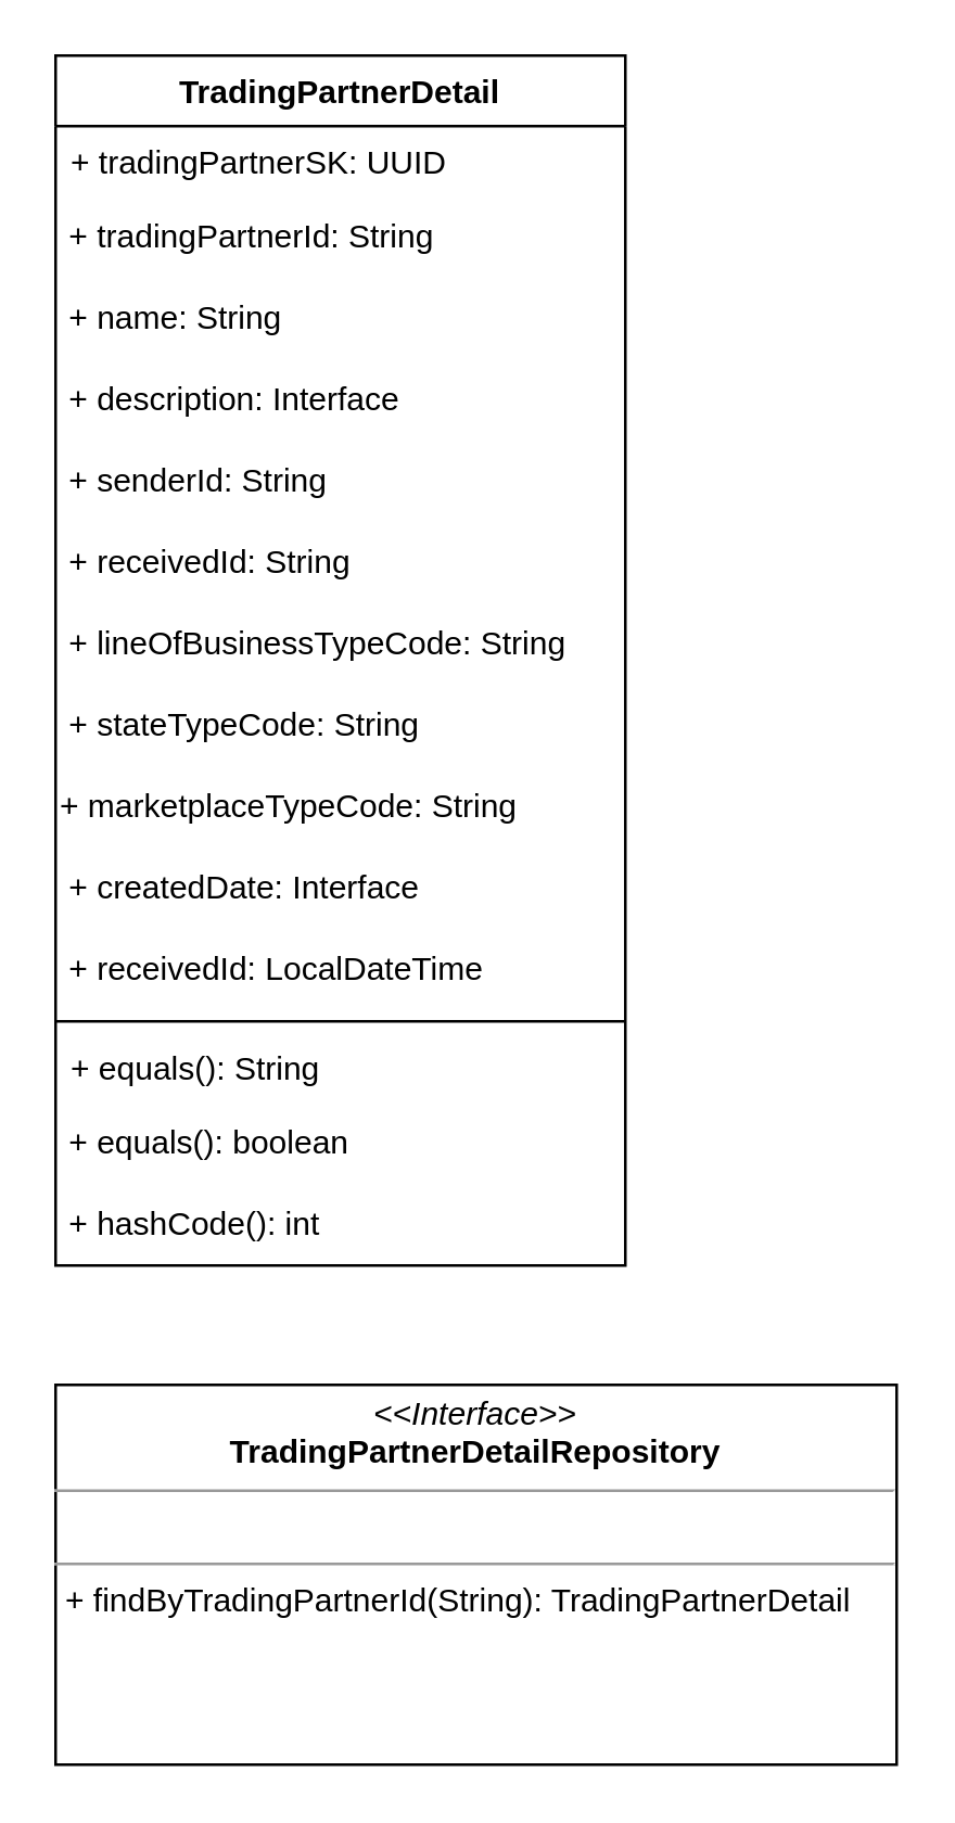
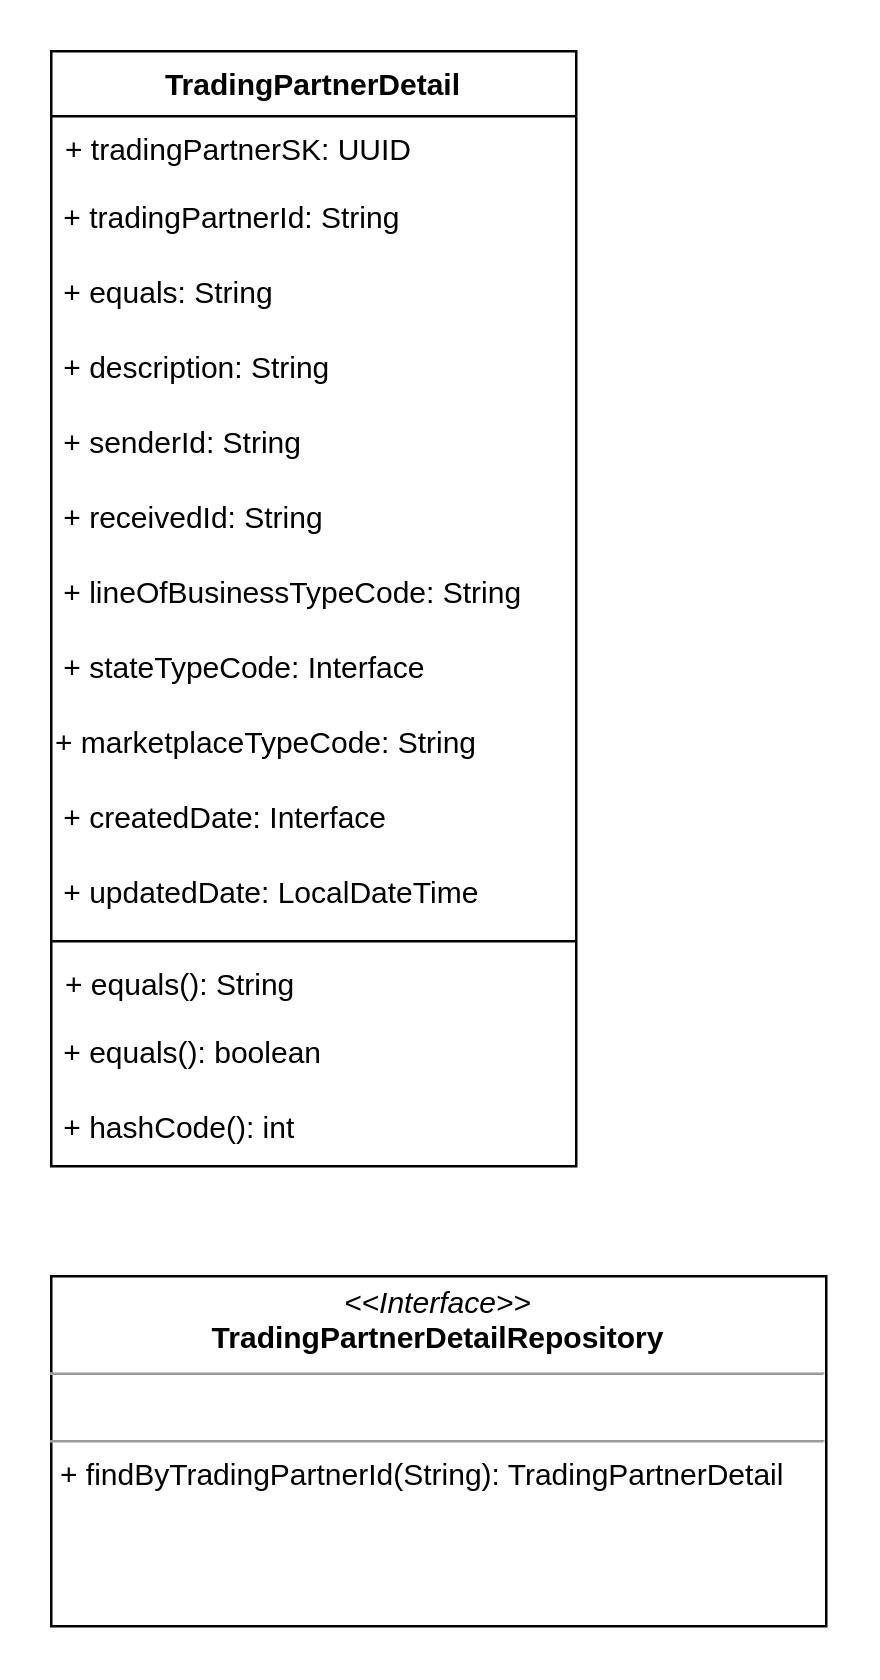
  <mxCell id="0" />
  <mxCell id="1" parent="0" />
  <mxCell id="2" value="TradingPartnerDetail" style="swimlane;fontStyle=1;align=center;verticalAlign=top;childLayout=stackLayout;horizontal=1;startSize=26;horizontalStack=0;resizeParent=1;resizeParentMax=0;resizeLast=0;collapsible=1;marginBottom=0;" vertex="1" parent="1"><mxGeometry x="20" y="20" width="210" height="446" as="geometry" /></mxCell>
  <mxCell id="3" value="+ tradingPartnerSK: UUID" style="text;strokeColor=none;fillColor=none;align=left;verticalAlign=top;spacingLeft=4;spacingRight=4;overflow=hidden;rotatable=0;points=[[0,0.5],[1,0.5]];portConstraint=eastwest;" vertex="1" parent="2"><mxGeometry y="26" width="210" height="26" as="geometry" /></mxCell>
  <mxCell id="4" value="&amp;nbsp;+ tradingPartnerId: String" style="text;html=1;strokeColor=none;fillColor=none;align=left;verticalAlign=middle;whiteSpace=wrap;rounded=0;" vertex="1" parent="2"><mxGeometry y="52" width="210" height="30" as="geometry" /></mxCell>
- <mxCell id="5" value="&amp;nbsp;+ name: String" style="text;html=1;strokeColor=none;fillColor=none;align=left;verticalAlign=middle;whiteSpace=wrap;rounded=0;" vertex="1" parent="2"><mxGeometry y="82" width="210" height="30" as="geometry" /></mxCell>
- <mxCell id="6" value="&amp;nbsp;+ description: Interface" style="text;html=1;strokeColor=none;fillColor=none;align=left;verticalAlign=middle;whiteSpace=wrap;rounded=0;" vertex="1" parent="2"><mxGeometry y="112" width="210" height="30" as="geometry" /></mxCell>
+ <mxCell id="5" value="&amp;nbsp;+ equals: String" style="text;html=1;strokeColor=none;fillColor=none;align=left;verticalAlign=middle;whiteSpace=wrap;rounded=0;" vertex="1" parent="2"><mxGeometry y="82" width="210" height="30" as="geometry" /></mxCell>
+ <mxCell id="6" value="&amp;nbsp;+ description: String" style="text;html=1;strokeColor=none;fillColor=none;align=left;verticalAlign=middle;whiteSpace=wrap;rounded=0;" vertex="1" parent="2"><mxGeometry y="112" width="210" height="30" as="geometry" /></mxCell>
  <mxCell id="7" value="&amp;nbsp;+ senderId: String" style="text;html=1;strokeColor=none;fillColor=none;align=left;verticalAlign=middle;whiteSpace=wrap;rounded=0;" vertex="1" parent="2"><mxGeometry y="142" width="210" height="30" as="geometry" /></mxCell>
  <mxCell id="8" value="&amp;nbsp;+ receivedId: String" style="text;html=1;strokeColor=none;fillColor=none;align=left;verticalAlign=middle;whiteSpace=wrap;rounded=0;" vertex="1" parent="2"><mxGeometry y="172" width="210" height="30" as="geometry" /></mxCell>
  <mxCell id="9" value="&amp;nbsp;+ lineOfBusinessTypeCode: String" style="text;html=1;strokeColor=none;fillColor=none;align=left;verticalAlign=middle;whiteSpace=wrap;rounded=0;" vertex="1" parent="2"><mxGeometry y="202" width="210" height="30" as="geometry" /></mxCell>
- <mxCell id="10" value="&amp;nbsp;+ stateTypeCode: String" style="text;html=1;strokeColor=none;fillColor=none;align=left;verticalAlign=middle;whiteSpace=wrap;rounded=0;" vertex="1" parent="2"><mxGeometry y="232" width="210" height="30" as="geometry" /></mxCell>
+ <mxCell id="10" value="&amp;nbsp;+ stateTypeCode: Interface" style="text;html=1;strokeColor=none;fillColor=none;align=left;verticalAlign=middle;whiteSpace=wrap;rounded=0;" vertex="1" parent="2"><mxGeometry y="232" width="210" height="30" as="geometry" /></mxCell>
  <mxCell id="11" value="+ marketplaceTypeCode: String" style="text;html=1;strokeColor=none;fillColor=none;align=left;verticalAlign=middle;whiteSpace=wrap;rounded=0;" vertex="1" parent="2"><mxGeometry y="262" width="210" height="30" as="geometry" /></mxCell>
  <mxCell id="12" value="&amp;nbsp;+ createdDate: Interface" style="text;html=1;strokeColor=none;fillColor=none;align=left;verticalAlign=middle;whiteSpace=wrap;rounded=0;" vertex="1" parent="2"><mxGeometry y="292" width="210" height="30" as="geometry" /></mxCell>
- <mxCell id="13" value="&amp;nbsp;+ receivedId: LocalDateTime" style="text;html=1;strokeColor=none;fillColor=none;align=left;verticalAlign=middle;whiteSpace=wrap;rounded=0;" vertex="1" parent="2"><mxGeometry y="322" width="210" height="30" as="geometry" /></mxCell>
+ <mxCell id="13" value="&amp;nbsp;+ updatedDate: LocalDateTime" style="text;html=1;strokeColor=none;fillColor=none;align=left;verticalAlign=middle;whiteSpace=wrap;rounded=0;" vertex="1" parent="2"><mxGeometry y="322" width="210" height="30" as="geometry" /></mxCell>
  <mxCell id="14" value="" style="line;strokeWidth=1;fillColor=none;align=left;verticalAlign=middle;spacingTop=-1;spacingLeft=3;spacingRight=3;rotatable=0;labelPosition=right;points=[];portConstraint=eastwest;" vertex="1" parent="2"><mxGeometry y="352" width="210" height="8" as="geometry" /></mxCell>
  <mxCell id="15" value="+ equals(): String" style="text;strokeColor=none;fillColor=none;align=left;verticalAlign=top;spacingLeft=4;spacingRight=4;overflow=hidden;rotatable=0;points=[[0,0.5],[1,0.5]];portConstraint=eastwest;" vertex="1" parent="2"><mxGeometry y="360" width="210" height="26" as="geometry" /></mxCell>
  <mxCell id="16" value="&amp;nbsp;+ equals(): boolean" style="text;html=1;strokeColor=none;fillColor=none;align=left;verticalAlign=middle;whiteSpace=wrap;rounded=0;" vertex="1" parent="2"><mxGeometry y="386" width="210" height="30" as="geometry" /></mxCell>
  <mxCell id="17" value="&amp;nbsp;+ hashCode(): int" style="text;html=1;strokeColor=none;fillColor=none;align=left;verticalAlign=middle;whiteSpace=wrap;rounded=0;" vertex="1" parent="2"><mxGeometry y="416" width="210" height="30" as="geometry" /></mxCell>
  <mxCell id="18" value="&lt;p style=&quot;margin: 0px ; margin-top: 4px ; text-align: center&quot;&gt;&lt;i&gt;&amp;lt;&amp;lt;Interface&amp;gt;&amp;gt;&lt;/i&gt;&lt;br&gt;&lt;b&gt;TradingPartnerDetailRepository&lt;/b&gt;&lt;/p&gt;&lt;hr size=&quot;1&quot;&gt;&lt;p style=&quot;margin: 0px ; margin-left: 4px&quot;&gt;&lt;br&gt;&lt;/p&gt;&lt;hr size=&quot;1&quot;&gt;&lt;p style=&quot;margin: 0px ; margin-left: 4px&quot;&gt;+ findByTradingPartnerId(String): TradingPartnerDetail&lt;br&gt;&lt;/p&gt;" style="verticalAlign=top;align=left;overflow=fill;fontSize=12;fontFamily=Helvetica;html=1;" vertex="1" parent="1"><mxGeometry x="20" y="510" width="310" height="140" as="geometry" /></mxCell>
